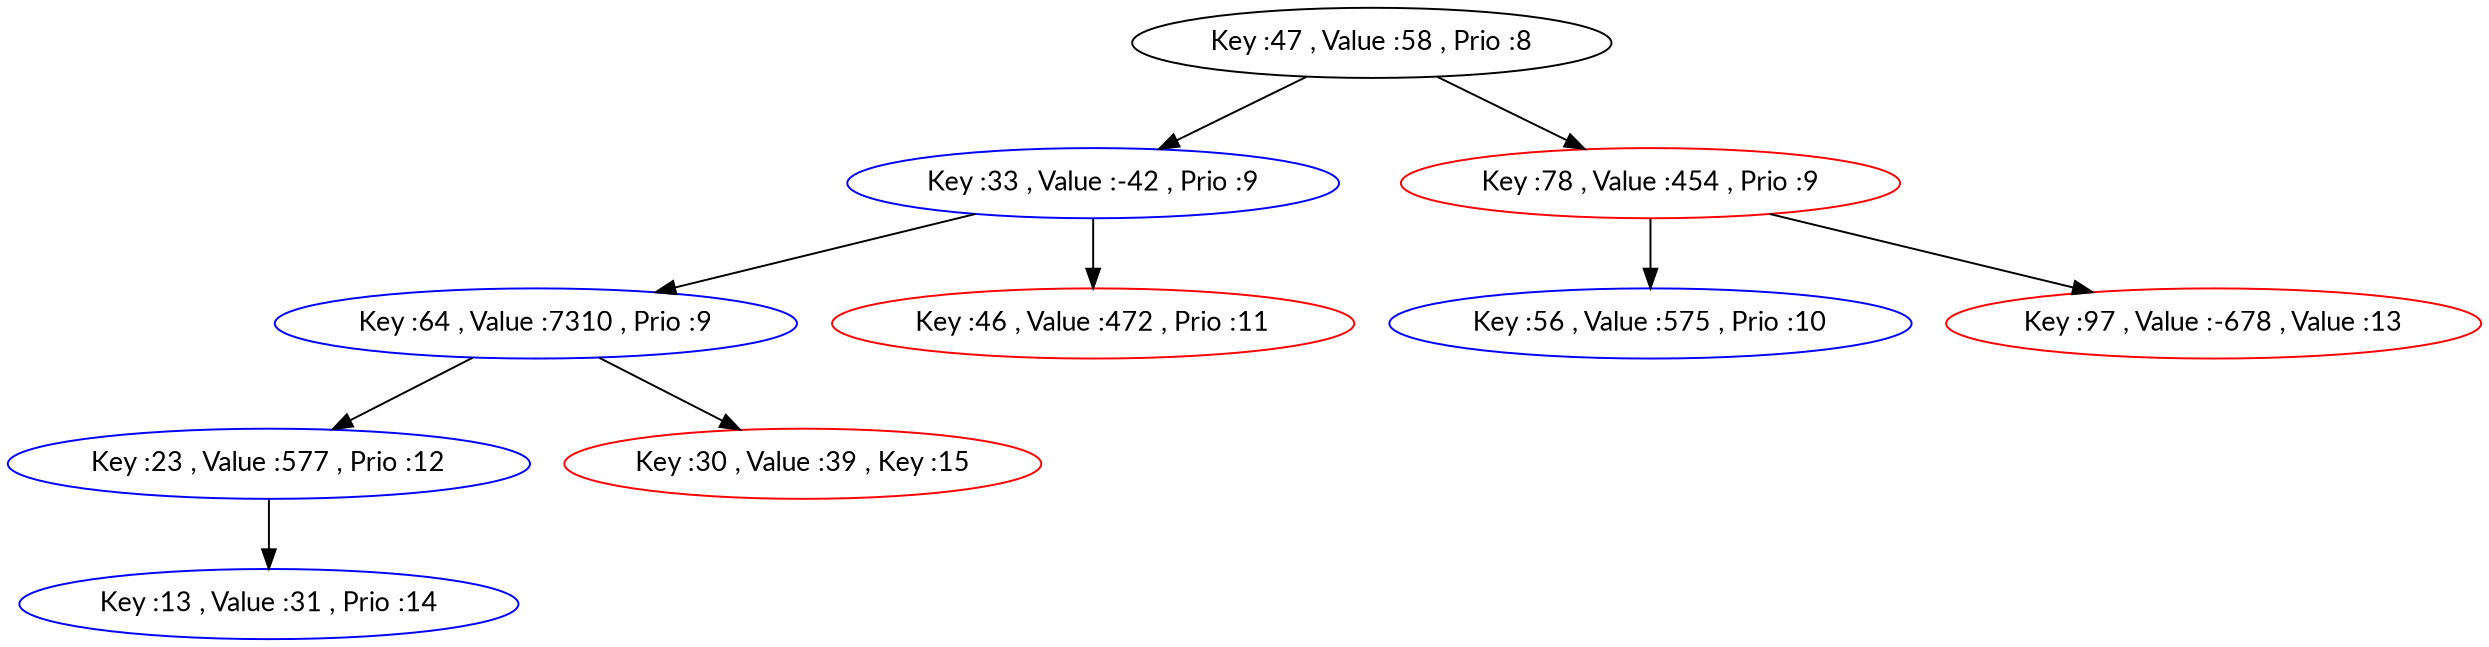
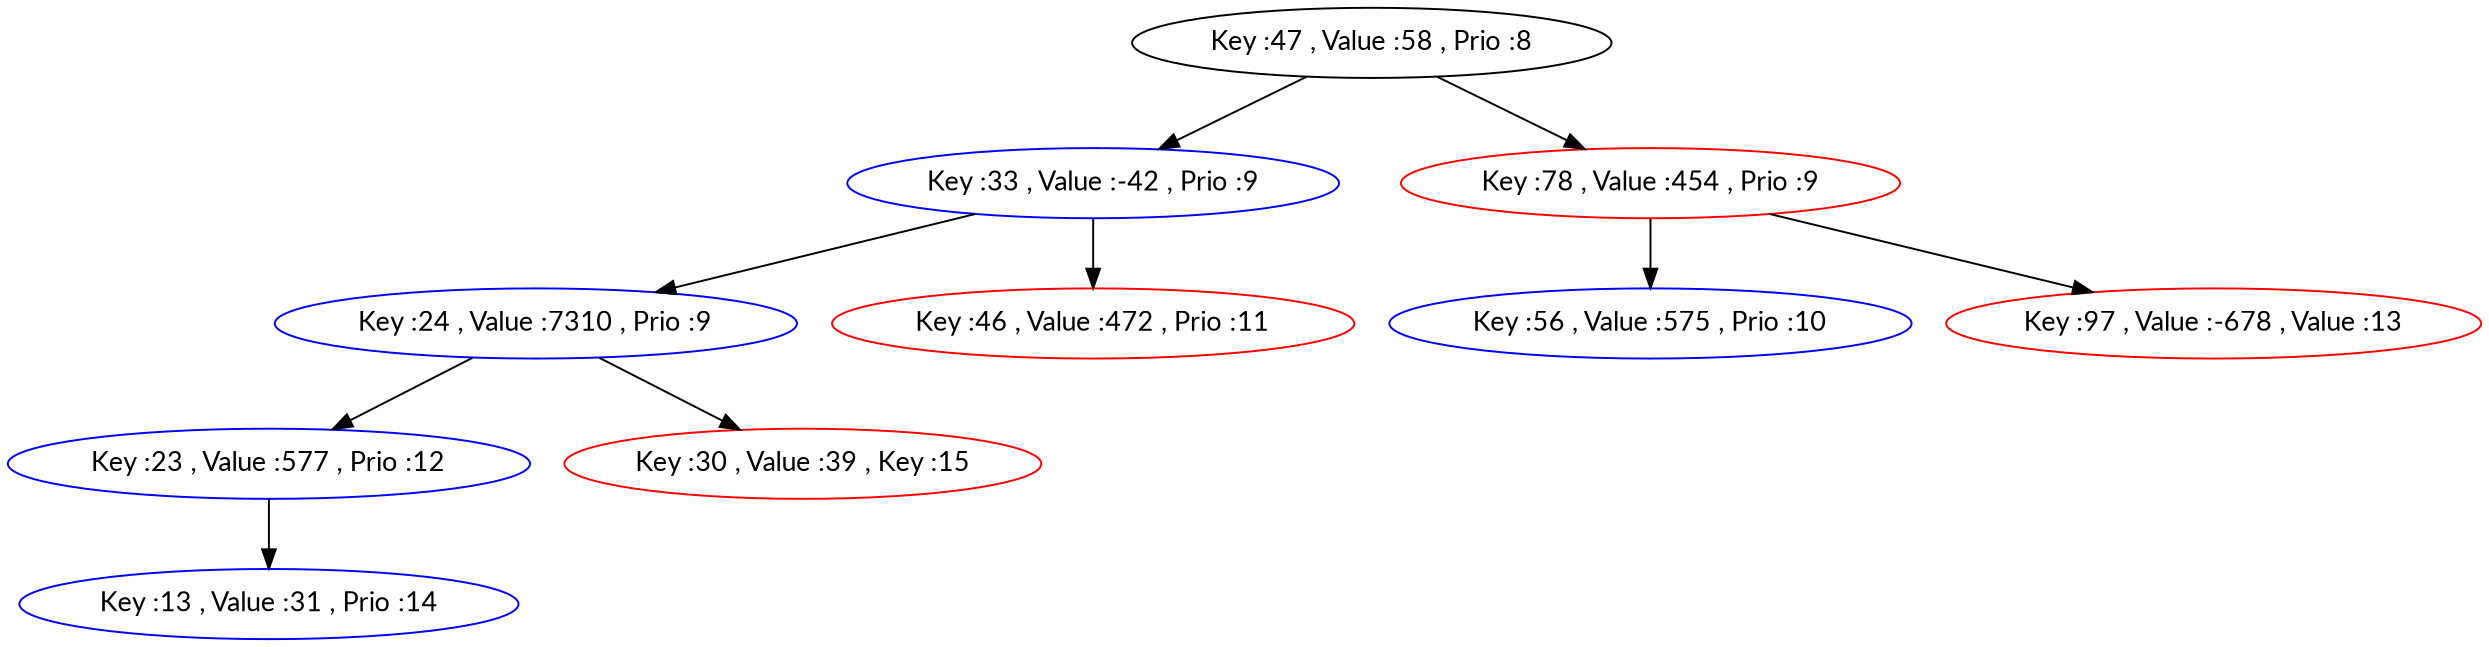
  digraph {
    fontcolor=black
    fontname=Lato
    fontsize=14
    node [color=Blue fontcolor=black fontname=Lato fontsize=14 shape=ellipse style=solid]
    edge [fontcolor=black fontname=Lato fontsize=14 style=solid]
    n1 [color=Black label=" Key :47 , Value :58 , Prio :8 "]
    n2 [label=" Key :33 , Value :-42 , Prio :9 "]
    n3 [color=Red label=" Key :78 , Value :454 , Prio :9 "]
-   n4 [label="Key :64 , Value :7310 , Prio :9"]
+   n4 [label=" Key :24 , Value :7310 , Prio :9 "]
    n5 [color=Red label=" Key :46 , Value :472 , Prio :11 "]
    n6 [label=" Key :56 , Value :575 , Prio :10 "]
    n7 [color=Red label="Key :97 , Value :-678 , Value :13"]
    n8 [label=" Key :23 , Value :577 , Prio :12 "]
    n9 [color=Red label="Key :30 , Value :39 , Key :15"]
    n10 [label=" Key :13 , Value :31 , Prio :14 "]
    n1 -> n2
    n1 -> n3
    n2 -> n4
    n2 -> n5
    n3 -> n6
    n3 -> n7
    n4 -> n8
    n4 -> n9
    n8 -> n10
  }
